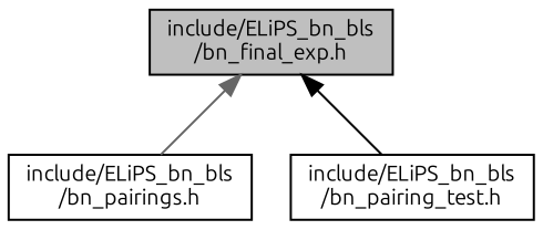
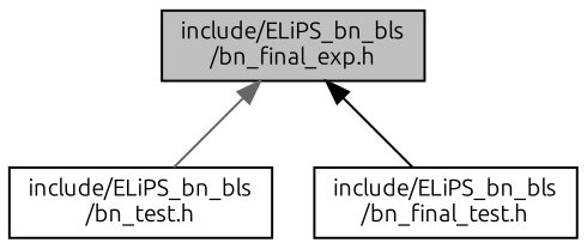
  digraph {
    fontname=Ubuntu
    node [color=black fillcolor=white fontname=Ubuntu fontsize=10 shape=record style=filled]
    edge [dir=back fontname=Ubuntu fontsize=10 labelfontname=Helvetica labelfontsize=10 style=solid]
    n1 [fillcolor=grey75 fontcolor=black height=0.2 label="include/ELiPS_bn_bls\l/bn_final_exp.h" width=0.4]
-   n2 [height=0.2 label="include/ELiPS_bn_bls\l/bn_pairings.h" width=0.4]
-   n3 [height=0.2 label="include/ELiPS_bn_bls\l/bn_pairing_test.h" width=0.4]
+   n2 [height=0.2 label="include/ELiPS_bn_bls\l/bn_test.h" width=0.4]
+   n3 [height=0.2 label="include/ELiPS_bn_bls\l/bn_final_test.h" width=0.4]
    n1 -> n2 [color=gray40]
    n1 -> n3 [color=black]
  }
